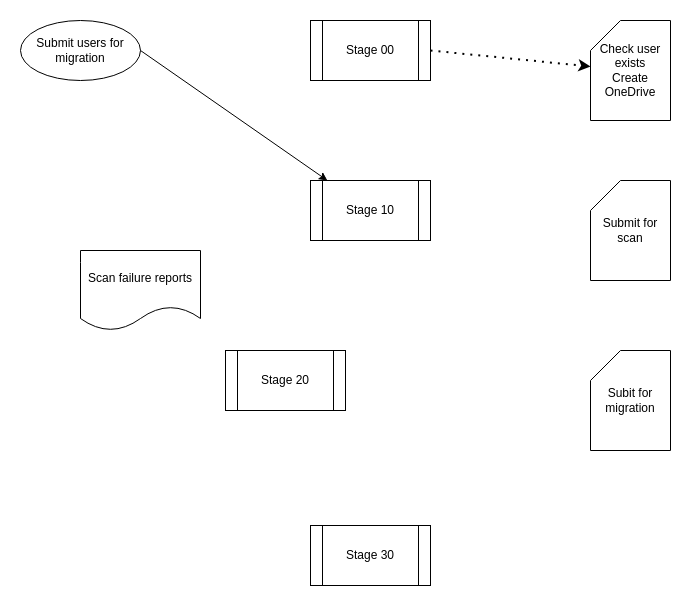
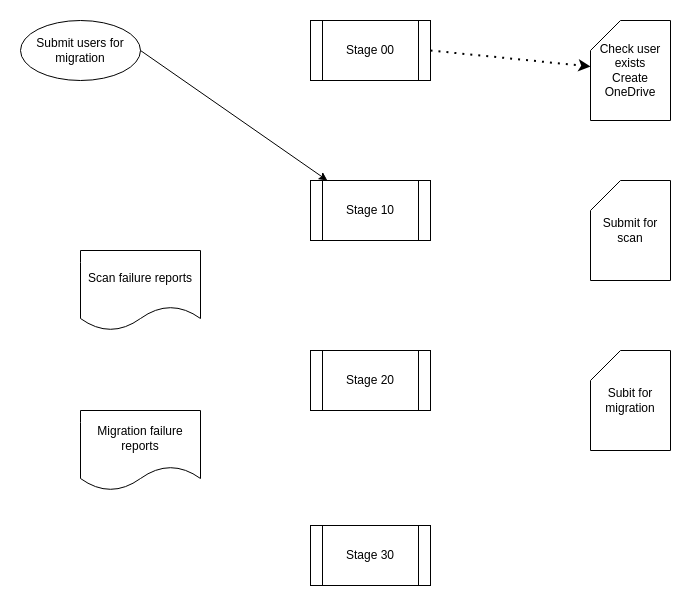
  <mxCell id="0" />
  <mxCell id="1" parent="0" />
  <mxCell id="2" value="Submit users for migration" style="ellipse;whiteSpace=wrap;html=1;" vertex="1" parent="1"><mxGeometry x="20" y="20" width="120" height="60" as="geometry" /></mxCell>
  <mxCell id="3" value="Stage 00" style="shape=process;whiteSpace=wrap;html=1;backgroundOutline=1;" vertex="1" parent="1"><mxGeometry x="310" y="20" width="120" height="60" as="geometry" /></mxCell>
  <mxCell id="4" value="Stage 10" style="shape=process;whiteSpace=wrap;html=1;backgroundOutline=1;" vertex="1" parent="1"><mxGeometry x="310" y="180" width="120" height="60" as="geometry" /></mxCell>
  <mxCell id="5" value="Stage 30" style="shape=process;whiteSpace=wrap;html=1;backgroundOutline=1;" vertex="1" parent="1"><mxGeometry x="310" y="525" width="120" height="60" as="geometry" /></mxCell>
- <mxCell id="6" value="Stage 20" style="shape=process;whiteSpace=wrap;html=1;backgroundOutline=1;" vertex="1" parent="1"><mxGeometry x="225" y="350" width="120" height="60" as="geometry" /></mxCell>
+ <mxCell id="6" value="Stage 20" style="shape=process;whiteSpace=wrap;html=1;backgroundOutline=1;" vertex="1" parent="1"><mxGeometry x="310" y="350" width="120" height="60" as="geometry" /></mxCell>
  <mxCell id="7" value="" style="endArrow=classic;html=1;rounded=0;exitX=1;exitY=0.5;exitDx=0;exitDy=0;" edge="1" parent="1" source="2" target="4"><mxGeometry width="50" height="50" relative="1" as="geometry"><mxPoint x="370" y="70" as="sourcePoint" /><mxPoint x="420" y="20" as="targetPoint" /></mxGeometry></mxCell>
  <mxCell id="8" value="" style="endArrow=classic;dashed=1;html=1;dashPattern=1 3;strokeWidth=2;rounded=0;exitX=1;exitY=0.5;exitDx=0;exitDy=0;" edge="1" parent="1" source="3" target="9"><mxGeometry width="50" height="50" relative="1" as="geometry"><mxPoint x="480" y="80" as="sourcePoint" /><mxPoint x="420" y="20" as="targetPoint" /></mxGeometry></mxCell>
  <mxCell id="9" value="Check user exists&lt;br&gt;Create OneDrive" style="shape=card;whiteSpace=wrap;html=1;" vertex="1" parent="1"><mxGeometry x="590" y="20" width="80" height="100" as="geometry" /></mxCell>
  <mxCell id="10" value="Subit for migration" style="shape=card;whiteSpace=wrap;html=1;" vertex="1" parent="1"><mxGeometry x="590" y="350" width="80" height="100" as="geometry" /></mxCell>
  <mxCell id="11" value="Submit for scan" style="shape=card;whiteSpace=wrap;html=1;" vertex="1" parent="1"><mxGeometry x="590" y="180" width="80" height="100" as="geometry" /></mxCell>
  <mxCell id="12" value="Scan failure reports" style="shape=document;whiteSpace=wrap;html=1;boundedLbl=1;" vertex="1" parent="1"><mxGeometry x="80" y="250" width="120" height="80" as="geometry" /></mxCell>
+ <mxCell id="13" value="Migration failure reports" style="shape=document;whiteSpace=wrap;html=1;boundedLbl=1;" vertex="1" parent="1"><mxGeometry x="80" y="410" width="120" height="80" as="geometry" /></mxCell>
